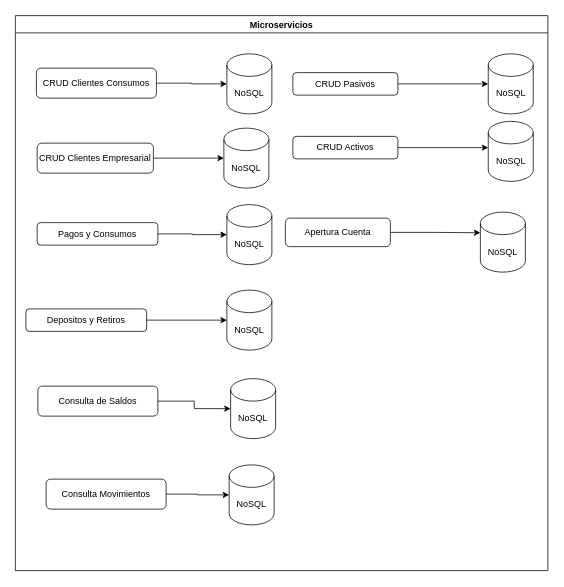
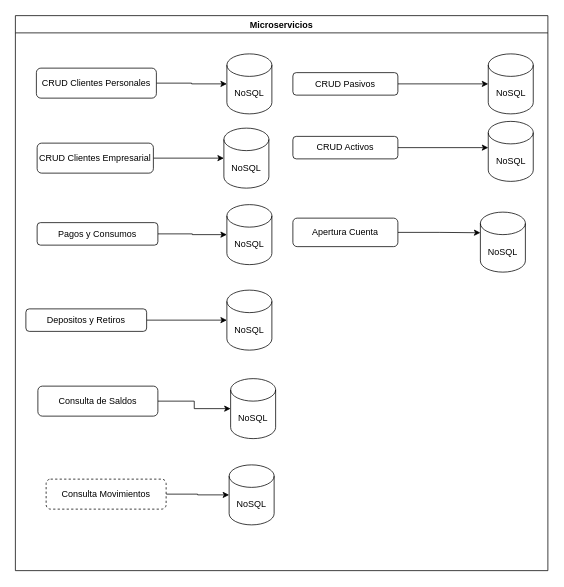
  <mxCell id="0" />
  <mxCell id="1" parent="0" />
  <mxCell id="2" value="Microservicios" style="swimlane;" vertex="1" parent="1"><mxGeometry x="20" y="20" width="710" height="740" as="geometry" /></mxCell>
  <mxCell id="3" style="edgeStyle=orthogonalEdgeStyle;rounded=0;orthogonalLoop=1;jettySize=auto;html=1;entryX=0;entryY=0.5;entryDx=0;entryDy=0;entryPerimeter=0;" edge="1" parent="2" source="4" target="15"><mxGeometry relative="1" as="geometry" /></mxCell>
- <mxCell id="4" value="CRUD Clientes Consumos" style="rounded=1;whiteSpace=wrap;html=1;" vertex="1" parent="2"><mxGeometry x="28" y="70" width="160" height="40" as="geometry" /></mxCell>
+ <mxCell id="4" value="CRUD Clientes Personales" style="rounded=1;whiteSpace=wrap;html=1;" vertex="1" parent="2"><mxGeometry x="28" y="70" width="160" height="40" as="geometry" /></mxCell>
  <mxCell id="5" style="edgeStyle=orthogonalEdgeStyle;rounded=0;orthogonalLoop=1;jettySize=auto;html=1;entryX=0;entryY=0.5;entryDx=0;entryDy=0;entryPerimeter=0;" edge="1" parent="2" source="6" target="17"><mxGeometry relative="1" as="geometry" /></mxCell>
  <mxCell id="6" value="CRUD Clientes Empresarial" style="rounded=1;whiteSpace=wrap;html=1;" vertex="1" parent="2"><mxGeometry x="29" y="170" width="155" height="40" as="geometry" /></mxCell>
  <mxCell id="7" style="edgeStyle=orthogonalEdgeStyle;rounded=0;orthogonalLoop=1;jettySize=auto;html=1;entryX=0;entryY=0.5;entryDx=0;entryDy=0;entryPerimeter=0;" edge="1" parent="2" source="8" target="19"><mxGeometry relative="1" as="geometry" /></mxCell>
  <mxCell id="8" value="Consulta de Saldos" style="rounded=1;whiteSpace=wrap;html=1;" vertex="1" parent="2"><mxGeometry x="30" y="494" width="160" height="40" as="geometry" /></mxCell>
  <mxCell id="9" style="edgeStyle=orthogonalEdgeStyle;rounded=0;orthogonalLoop=1;jettySize=auto;html=1;" edge="1" parent="2" source="10" target="20"><mxGeometry relative="1" as="geometry" /></mxCell>
- <mxCell id="10" value="Consulta Movimientos" style="rounded=1;whiteSpace=wrap;html=1;" vertex="1" parent="2"><mxGeometry x="41" y="618" width="160" height="40" as="geometry" /></mxCell>
+ <mxCell id="10" value="Consulta Movimientos" style="rounded=1;whiteSpace=wrap;html=1;dashed=1;" vertex="1" parent="2"><mxGeometry x="41" y="618" width="160" height="40" as="geometry" /></mxCell>
  <mxCell id="11" style="edgeStyle=orthogonalEdgeStyle;rounded=0;orthogonalLoop=1;jettySize=auto;html=1;entryX=0;entryY=0.5;entryDx=0;entryDy=0;entryPerimeter=0;" edge="1" parent="2" source="12" target="16"><mxGeometry relative="1" as="geometry" /></mxCell>
  <mxCell id="12" value="CRUD Pasivos" style="rounded=1;whiteSpace=wrap;html=1;" vertex="1" parent="2"><mxGeometry x="370" y="76" width="140" height="30" as="geometry" /></mxCell>
  <mxCell id="13" style="edgeStyle=orthogonalEdgeStyle;rounded=0;orthogonalLoop=1;jettySize=auto;html=1;" edge="1" parent="2" source="14" target="18"><mxGeometry relative="1" as="geometry"><Array as="points"><mxPoint x="507.5" y="176" /><mxPoint x="507.5" y="176" /></Array></mxGeometry></mxCell>
  <mxCell id="14" value="CRUD Activos" style="rounded=1;whiteSpace=wrap;html=1;" vertex="1" parent="2"><mxGeometry x="370" y="161" width="140" height="30" as="geometry" /></mxCell>
  <mxCell id="15" value="NoSQL" style="shape=cylinder3;whiteSpace=wrap;html=1;boundedLbl=1;backgroundOutline=1;size=15;" vertex="1" parent="2"><mxGeometry x="282" y="51" width="60" height="80" as="geometry" /></mxCell>
  <mxCell id="16" value="NoSQL" style="shape=cylinder3;whiteSpace=wrap;html=1;boundedLbl=1;backgroundOutline=1;size=15;" vertex="1" parent="2"><mxGeometry x="630.5" y="51" width="60" height="80" as="geometry" /></mxCell>
  <mxCell id="17" value="NoSQL" style="shape=cylinder3;whiteSpace=wrap;html=1;boundedLbl=1;backgroundOutline=1;size=15;" vertex="1" parent="2"><mxGeometry x="278" y="150" width="60" height="80" as="geometry" /></mxCell>
  <mxCell id="18" value="NoSQL" style="shape=cylinder3;whiteSpace=wrap;html=1;boundedLbl=1;backgroundOutline=1;size=15;" vertex="1" parent="2"><mxGeometry x="630.5" y="141" width="60" height="80" as="geometry" /></mxCell>
  <mxCell id="19" value="NoSQL" style="shape=cylinder3;whiteSpace=wrap;html=1;boundedLbl=1;backgroundOutline=1;size=15;" vertex="1" parent="2"><mxGeometry x="287" y="484" width="60" height="80" as="geometry" /></mxCell>
  <mxCell id="20" value="NoSQL" style="shape=cylinder3;whiteSpace=wrap;html=1;boundedLbl=1;backgroundOutline=1;size=15;" vertex="1" parent="2"><mxGeometry x="285" y="599" width="60" height="80" as="geometry" /></mxCell>
  <mxCell id="21" style="edgeStyle=orthogonalEdgeStyle;rounded=0;orthogonalLoop=1;jettySize=auto;html=1;entryX=0;entryY=0.5;entryDx=0;entryDy=0;entryPerimeter=0;" edge="1" parent="2" source="22" target="27"><mxGeometry relative="1" as="geometry" /></mxCell>
  <mxCell id="22" value="Pagos y Consumos" style="rounded=1;whiteSpace=wrap;html=1;" vertex="1" parent="2"><mxGeometry x="29" y="276" width="161" height="30" as="geometry" /></mxCell>
  <mxCell id="23" style="edgeStyle=orthogonalEdgeStyle;rounded=0;orthogonalLoop=1;jettySize=auto;html=1;entryX=0;entryY=0.5;entryDx=0;entryDy=0;entryPerimeter=0;" edge="1" parent="2" source="24" target="28"><mxGeometry relative="1" as="geometry" /></mxCell>
  <mxCell id="24" value="Depositos y Retiros" style="rounded=1;whiteSpace=wrap;html=1;" vertex="1" parent="2"><mxGeometry x="14" y="391" width="161" height="30" as="geometry" /></mxCell>
  <mxCell id="25" style="edgeStyle=orthogonalEdgeStyle;rounded=0;orthogonalLoop=1;jettySize=auto;html=1;entryX=0;entryY=0;entryDx=0;entryDy=27.5;entryPerimeter=0;" edge="1" parent="2" source="26" target="29"><mxGeometry relative="1" as="geometry" /></mxCell>
- <mxCell id="26" value="Apertura Cuenta" style="rounded=1;whiteSpace=wrap;html=1;" vertex="1" parent="2"><mxGeometry x="360" y="270" width="140" height="38" as="geometry" /></mxCell>
+ <mxCell id="26" value="Apertura Cuenta" style="rounded=1;whiteSpace=wrap;html=1;" vertex="1" parent="2"><mxGeometry x="370" y="270" width="140" height="38" as="geometry" /></mxCell>
  <mxCell id="27" value="NoSQL" style="shape=cylinder3;whiteSpace=wrap;html=1;boundedLbl=1;backgroundOutline=1;size=15;" vertex="1" parent="2"><mxGeometry x="282" y="252" width="60" height="80" as="geometry" /></mxCell>
  <mxCell id="28" value="NoSQL" style="shape=cylinder3;whiteSpace=wrap;html=1;boundedLbl=1;backgroundOutline=1;size=15;" vertex="1" parent="2"><mxGeometry x="282" y="366" width="60" height="80" as="geometry" /></mxCell>
  <mxCell id="29" value="NoSQL" style="shape=cylinder3;whiteSpace=wrap;html=1;boundedLbl=1;backgroundOutline=1;size=15;" vertex="1" parent="2"><mxGeometry x="620" y="262" width="60" height="80" as="geometry" /></mxCell>
